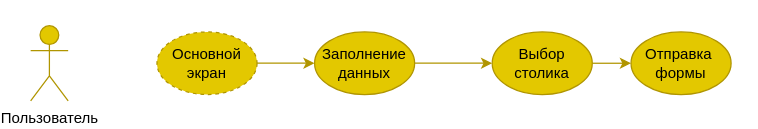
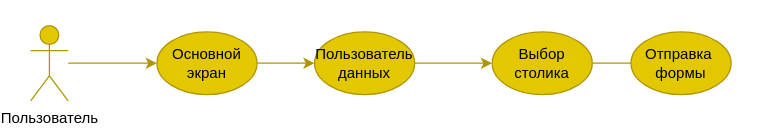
  <mxCell id="0" />
  <mxCell id="1" parent="0" />
+ <mxCell id="2" value="" style="edgeStyle=none;html=1;fillColor=#e3c800;strokeColor=#B09500;" edge="1" parent="1" source="3" target="5"><mxGeometry relative="1" as="geometry" /></mxCell>
  <mxCell id="3" value="Пользователь" style="shape=umlActor;verticalLabelPosition=bottom;verticalAlign=top;html=1;outlineConnect=0;fillColor=#e3c800;fontColor=#000000;strokeColor=#B09500;" vertex="1" parent="1"><mxGeometry x="20" y="20" width="30" height="60" as="geometry" /></mxCell>
  <mxCell id="4" value="" style="edgeStyle=none;html=1;fillColor=#e3c800;strokeColor=#B09500;" edge="1" parent="1" source="5" target="7"><mxGeometry relative="1" as="geometry" /></mxCell>
- <mxCell id="5" value="Основной&lt;br&gt;экран" style="ellipse;whiteSpace=wrap;html=1;fillColor=#e3c800;fontColor=#000000;strokeColor=#B09500;dashed=1;" vertex="1" parent="1"><mxGeometry x="121" y="25" width="80" height="50" as="geometry" /></mxCell>
+ <mxCell id="5" value="Основной&lt;br&gt;экран" style="ellipse;whiteSpace=wrap;html=1;fillColor=#e3c800;fontColor=#000000;strokeColor=#B09500;" vertex="1" parent="1"><mxGeometry x="121" y="25" width="80" height="50" as="geometry" /></mxCell>
  <mxCell id="6" value="" style="edgeStyle=none;html=1;fillColor=#e3c800;strokeColor=#B09500;" edge="1" parent="1" source="7" target="10"><mxGeometry relative="1" as="geometry" /></mxCell>
- <mxCell id="7" value="Заполнение&lt;br&gt;данных" style="ellipse;whiteSpace=wrap;html=1;fillColor=#e3c800;fontColor=#000000;strokeColor=#B09500;" vertex="1" parent="1"><mxGeometry x="247" y="25" width="80" height="50" as="geometry" /></mxCell>
+ <mxCell id="7" value="Пользователь&lt;br&gt;данных" style="ellipse;whiteSpace=wrap;html=1;fillColor=#e3c800;fontColor=#000000;strokeColor=#B09500;" vertex="1" parent="1"><mxGeometry x="247" y="25" width="80" height="50" as="geometry" /></mxCell>
  <mxCell id="8" value="Отправка&amp;nbsp;&lt;br&gt;формы" style="ellipse;whiteSpace=wrap;html=1;fillColor=#e3c800;fontColor=#000000;strokeColor=#B09500;" vertex="1" parent="1"><mxGeometry x="500" y="25" width="80" height="50" as="geometry" /></mxCell>
- <mxCell id="9" value="" style="edgeStyle=none;html=1;fillColor=#e3c800;strokeColor=#B09500;" edge="1" parent="1" source="10" target="8"><mxGeometry relative="1" as="geometry" /></mxCell>
+ <mxCell id="9" value="" style="edgeStyle=none;html=1;fillColor=#e3c800;strokeColor=#B09500;endArrow=none;" edge="1" parent="1" source="10" target="8"><mxGeometry relative="1" as="geometry" /></mxCell>
  <mxCell id="10" value="Выбор&lt;br&gt;столика" style="ellipse;whiteSpace=wrap;html=1;fillColor=#e3c800;fontColor=#000000;strokeColor=#B09500;" vertex="1" parent="1"><mxGeometry x="389" y="25" width="80" height="50" as="geometry" /></mxCell>
